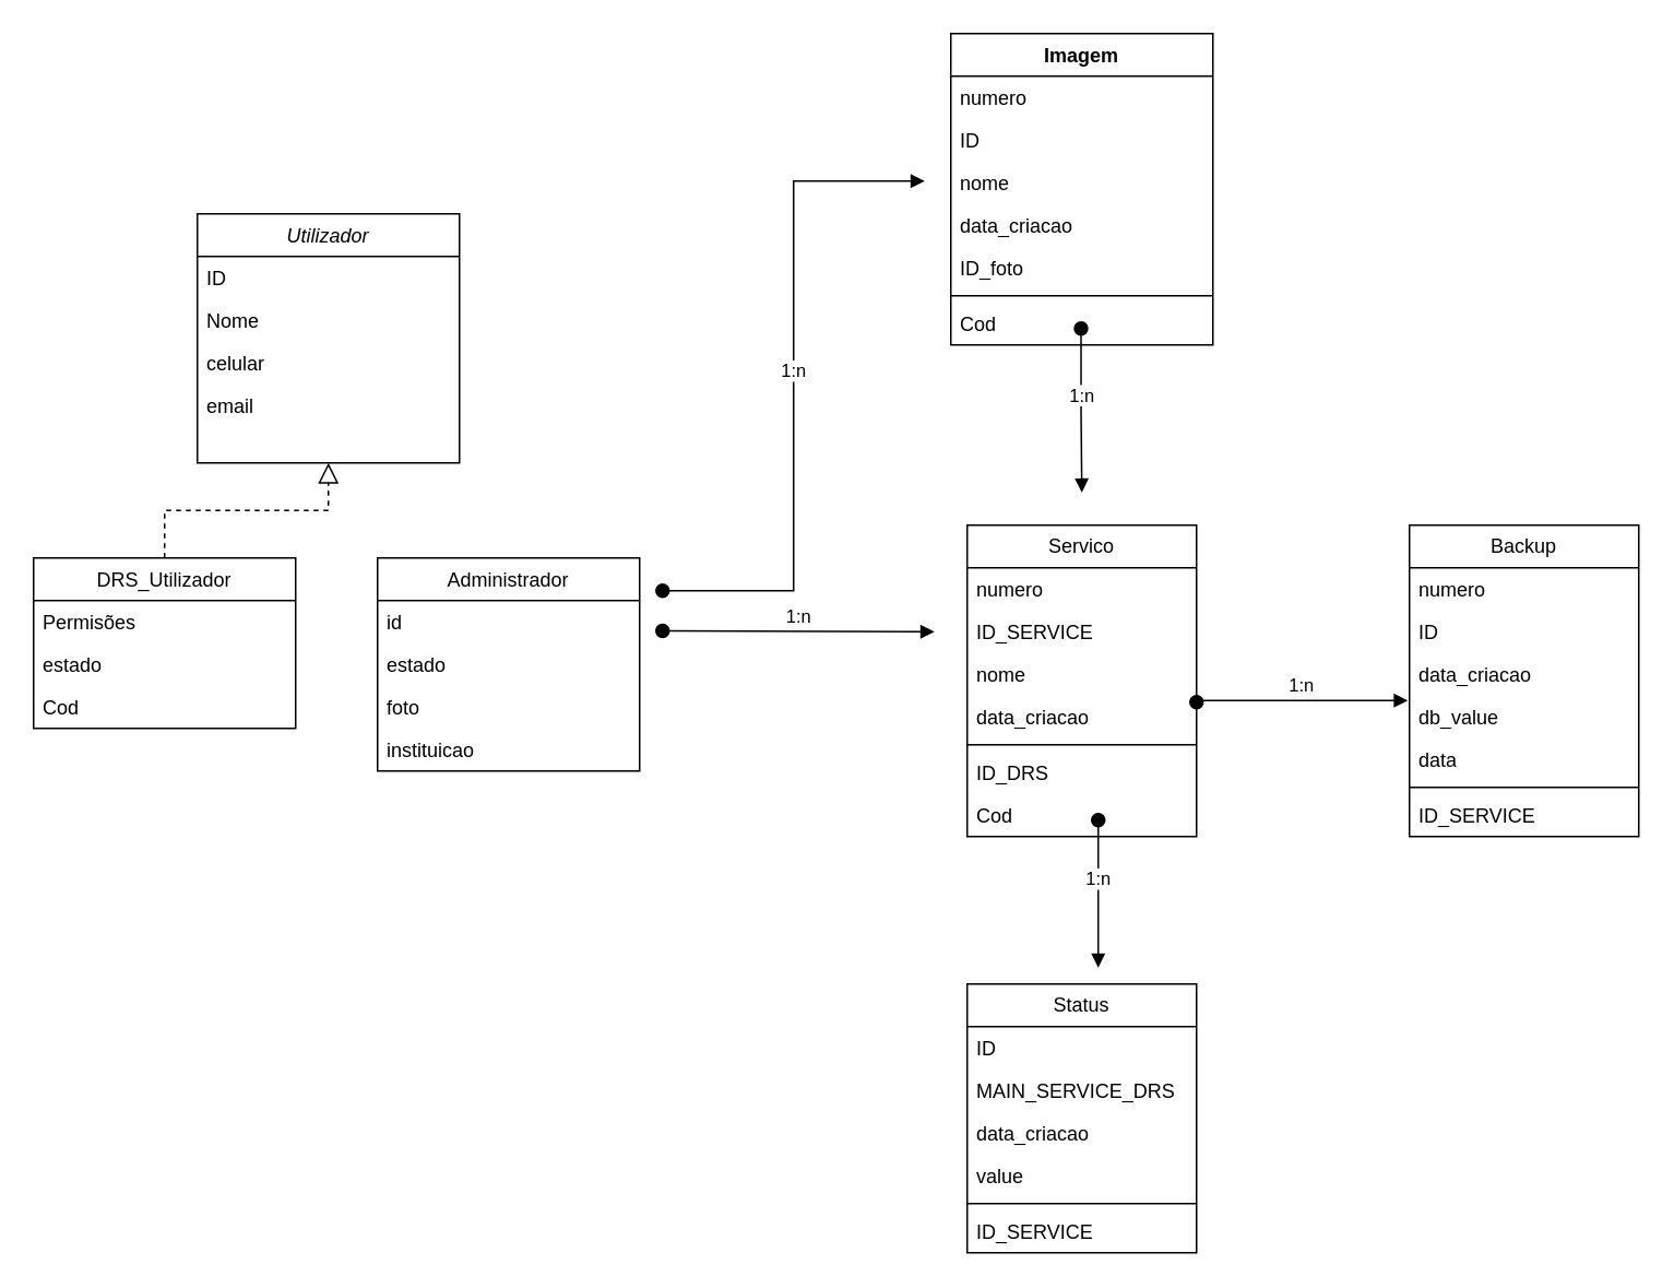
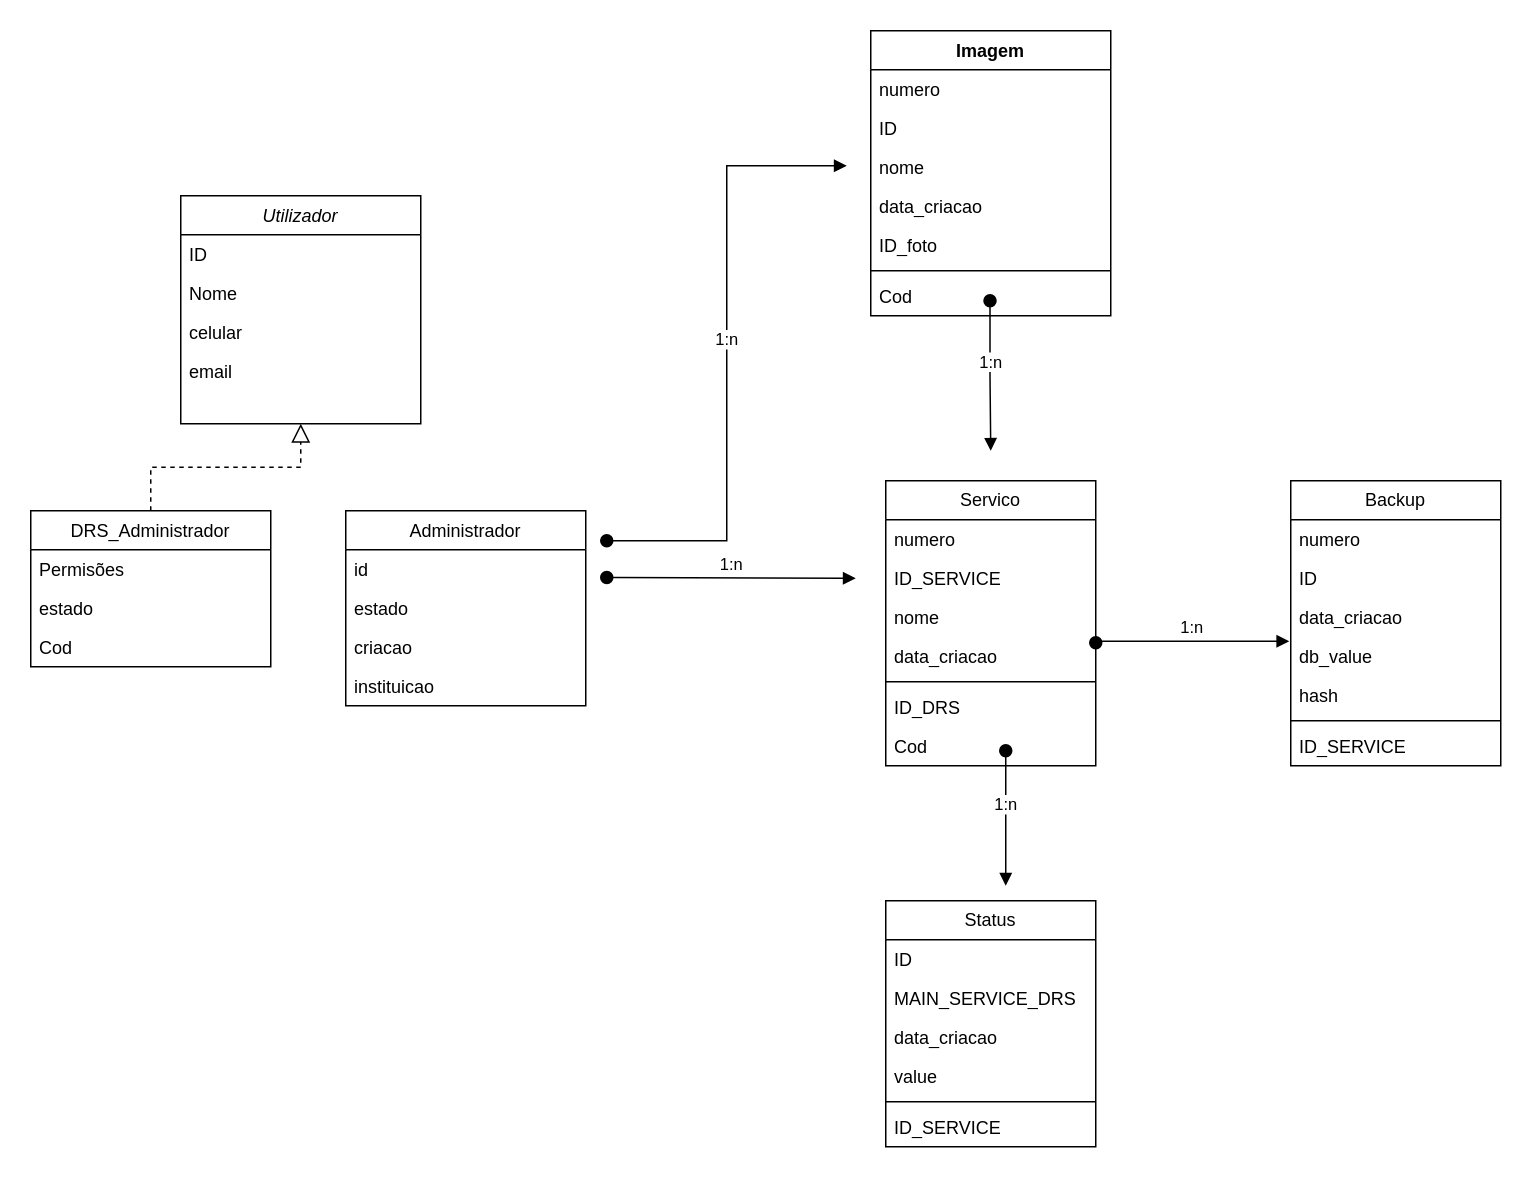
  <mxCell id="0" />
  <mxCell id="1" parent="0" />
  <mxCell id="2" value="Utilizador" style="swimlane;fontStyle=2;align=center;verticalAlign=top;childLayout=stackLayout;horizontal=1;startSize=26;horizontalStack=0;resizeParent=1;resizeLast=0;collapsible=1;marginBottom=0;rounded=0;shadow=0;strokeWidth=1;" parent="1" vertex="1"><mxGeometry x="120" y="130" width="160" height="152" as="geometry"><mxRectangle x="230" y="140" width="160" height="26" as="alternateBounds" /></mxGeometry></mxCell>
  <mxCell id="3" value="ID" style="text;align=left;verticalAlign=top;spacingLeft=4;spacingRight=4;overflow=hidden;rotatable=0;points=[[0,0.5],[1,0.5]];portConstraint=eastwest;rounded=0;shadow=0;html=0;" parent="2" vertex="1"><mxGeometry y="26" width="160" height="26" as="geometry" /></mxCell>
  <mxCell id="4" value="Nome" style="text;align=left;verticalAlign=top;spacingLeft=4;spacingRight=4;overflow=hidden;rotatable=0;points=[[0,0.5],[1,0.5]];portConstraint=eastwest;" parent="2" vertex="1"><mxGeometry y="52" width="160" height="26" as="geometry" /></mxCell>
  <mxCell id="5" value="celular" style="text;align=left;verticalAlign=top;spacingLeft=4;spacingRight=4;overflow=hidden;rotatable=0;points=[[0,0.5],[1,0.5]];portConstraint=eastwest;rounded=0;shadow=0;html=0;" parent="2" vertex="1"><mxGeometry y="78" width="160" height="26" as="geometry" /></mxCell>
  <mxCell id="6" value="email" style="text;align=left;verticalAlign=top;spacingLeft=4;spacingRight=4;overflow=hidden;rotatable=0;points=[[0,0.5],[1,0.5]];portConstraint=eastwest;rounded=0;shadow=0;html=0;" parent="2" vertex="1"><mxGeometry y="104" width="160" height="26" as="geometry" /></mxCell>
- <mxCell id="7" value="DRS_Utilizador" style="swimlane;fontStyle=0;align=center;verticalAlign=top;childLayout=stackLayout;horizontal=1;startSize=26;horizontalStack=0;resizeParent=1;resizeLast=0;collapsible=1;marginBottom=0;rounded=0;shadow=0;strokeWidth=1;" parent="1" vertex="1"><mxGeometry x="20" y="340" width="160" height="104" as="geometry"><mxRectangle x="130" y="380" width="160" height="26" as="alternateBounds" /></mxGeometry></mxCell>
+ <mxCell id="7" value="DRS_Administrador" style="swimlane;fontStyle=0;align=center;verticalAlign=top;childLayout=stackLayout;horizontal=1;startSize=26;horizontalStack=0;resizeParent=1;resizeLast=0;collapsible=1;marginBottom=0;rounded=0;shadow=0;strokeWidth=1;" parent="1" vertex="1"><mxGeometry x="20" y="340" width="160" height="104" as="geometry"><mxRectangle x="130" y="380" width="160" height="26" as="alternateBounds" /></mxGeometry></mxCell>
  <mxCell id="8" value="Permisões" style="text;align=left;verticalAlign=top;spacingLeft=4;spacingRight=4;overflow=hidden;rotatable=0;points=[[0,0.5],[1,0.5]];portConstraint=eastwest;" parent="7" vertex="1"><mxGeometry y="26" width="160" height="26" as="geometry" /></mxCell>
  <mxCell id="9" value="estado" style="text;align=left;verticalAlign=top;spacingLeft=4;spacingRight=4;overflow=hidden;rotatable=0;points=[[0,0.5],[1,0.5]];portConstraint=eastwest;rounded=0;shadow=0;html=0;" parent="7" vertex="1"><mxGeometry y="52" width="160" height="26" as="geometry" /></mxCell>
  <mxCell id="10" value="Cod" style="text;align=left;verticalAlign=top;spacingLeft=4;spacingRight=4;overflow=hidden;rotatable=0;points=[[0,0.5],[1,0.5]];portConstraint=eastwest;rounded=0;shadow=0;html=0;" parent="7" vertex="1"><mxGeometry y="78" width="160" height="26" as="geometry" /></mxCell>
  <mxCell id="11" value="" style="endArrow=block;endSize=10;endFill=0;shadow=0;strokeWidth=1;rounded=0;edgeStyle=elbowEdgeStyle;elbow=vertical;dashed=1;" parent="1" source="7" target="2" edge="1"><mxGeometry width="160" relative="1" as="geometry"><mxPoint x="100" y="183" as="sourcePoint" /><mxPoint x="100" y="183" as="targetPoint" /></mxGeometry></mxCell>
  <mxCell id="12" value="Administrador" style="swimlane;fontStyle=0;align=center;verticalAlign=top;childLayout=stackLayout;horizontal=1;startSize=26;horizontalStack=0;resizeParent=1;resizeLast=0;collapsible=1;marginBottom=0;rounded=0;shadow=0;strokeWidth=1;" parent="1" vertex="1"><mxGeometry x="230" y="340" width="160" height="130" as="geometry"><mxRectangle x="340" y="380" width="170" height="26" as="alternateBounds" /></mxGeometry></mxCell>
  <mxCell id="13" value="id" style="text;align=left;verticalAlign=top;spacingLeft=4;spacingRight=4;overflow=hidden;rotatable=0;points=[[0,0.5],[1,0.5]];portConstraint=eastwest;" parent="12" vertex="1"><mxGeometry y="26" width="160" height="26" as="geometry" /></mxCell>
  <mxCell id="14" value="estado" style="text;align=left;verticalAlign=top;spacingLeft=4;spacingRight=4;overflow=hidden;rotatable=0;points=[[0,0.5],[1,0.5]];portConstraint=eastwest;" parent="12" vertex="1"><mxGeometry y="52" width="160" height="26" as="geometry" /></mxCell>
- <mxCell id="15" value="foto" style="text;align=left;verticalAlign=top;spacingLeft=4;spacingRight=4;overflow=hidden;rotatable=0;points=[[0,0.5],[1,0.5]];portConstraint=eastwest;" vertex="1" parent="12"><mxGeometry y="78" width="160" height="26" as="geometry" /></mxCell>
+ <mxCell id="15" value="criacao" style="text;align=left;verticalAlign=top;spacingLeft=4;spacingRight=4;overflow=hidden;rotatable=0;points=[[0,0.5],[1,0.5]];portConstraint=eastwest;" vertex="1" parent="12"><mxGeometry y="78" width="160" height="26" as="geometry" /></mxCell>
  <mxCell id="16" value="instituicao" style="text;align=left;verticalAlign=top;spacingLeft=4;spacingRight=4;overflow=hidden;rotatable=0;points=[[0,0.5],[1,0.5]];portConstraint=eastwest;" vertex="1" parent="12"><mxGeometry y="104" width="160" height="26" as="geometry" /></mxCell>
  <mxCell id="17" value="Imagem" style="swimlane;fontStyle=1;align=center;verticalAlign=top;childLayout=stackLayout;horizontal=1;startSize=26;horizontalStack=0;resizeParent=1;resizeParentMax=0;resizeLast=0;collapsible=1;marginBottom=0;whiteSpace=wrap;html=1;" parent="1" vertex="1"><mxGeometry x="580" y="20" width="160" height="190" as="geometry" /></mxCell>
  <mxCell id="18" value="numero" style="text;strokeColor=none;fillColor=none;align=left;verticalAlign=top;spacingLeft=4;spacingRight=4;overflow=hidden;rotatable=0;points=[[0,0.5],[1,0.5]];portConstraint=eastwest;whiteSpace=wrap;html=1;" parent="17" vertex="1"><mxGeometry y="26" width="160" height="26" as="geometry" /></mxCell>
  <mxCell id="19" value="ID" style="text;strokeColor=none;fillColor=none;align=left;verticalAlign=top;spacingLeft=4;spacingRight=4;overflow=hidden;rotatable=0;points=[[0,0.5],[1,0.5]];portConstraint=eastwest;whiteSpace=wrap;html=1;" parent="17" vertex="1"><mxGeometry y="52" width="160" height="26" as="geometry" /></mxCell>
  <mxCell id="20" value="nome" style="text;strokeColor=none;fillColor=none;align=left;verticalAlign=top;spacingLeft=4;spacingRight=4;overflow=hidden;rotatable=0;points=[[0,0.5],[1,0.5]];portConstraint=eastwest;whiteSpace=wrap;html=1;" parent="17" vertex="1"><mxGeometry y="78" width="160" height="26" as="geometry" /></mxCell>
  <mxCell id="21" value="data_criacao" style="text;strokeColor=none;fillColor=none;align=left;verticalAlign=top;spacingLeft=4;spacingRight=4;overflow=hidden;rotatable=0;points=[[0,0.5],[1,0.5]];portConstraint=eastwest;whiteSpace=wrap;html=1;" parent="17" vertex="1"><mxGeometry y="104" width="160" height="26" as="geometry" /></mxCell>
  <mxCell id="22" value="ID_foto" style="text;strokeColor=none;fillColor=none;align=left;verticalAlign=top;spacingLeft=4;spacingRight=4;overflow=hidden;rotatable=0;points=[[0,0.5],[1,0.5]];portConstraint=eastwest;whiteSpace=wrap;html=1;" parent="17" vertex="1"><mxGeometry y="130" width="160" height="26" as="geometry" /></mxCell>
  <mxCell id="23" value="" style="line;strokeWidth=1;fillColor=none;align=left;verticalAlign=middle;spacingTop=-1;spacingLeft=3;spacingRight=3;rotatable=0;labelPosition=right;points=[];portConstraint=eastwest;strokeColor=inherit;" parent="17" vertex="1"><mxGeometry y="156" width="160" height="8" as="geometry" /></mxCell>
  <mxCell id="24" value="Cod" style="text;strokeColor=none;fillColor=none;align=left;verticalAlign=top;spacingLeft=4;spacingRight=4;overflow=hidden;rotatable=0;points=[[0,0.5],[1,0.5]];portConstraint=eastwest;whiteSpace=wrap;html=1;" parent="17" vertex="1"><mxGeometry y="164" width="160" height="26" as="geometry" /></mxCell>
  <mxCell id="25" value="1:n" style="html=1;verticalAlign=bottom;startArrow=oval;startFill=1;endArrow=block;startSize=8;edgeStyle=elbowEdgeStyle;elbow=horizontal;curved=0;rounded=0;" parent="1" edge="1"><mxGeometry width="60" relative="1" as="geometry"><mxPoint x="404" y="360" as="sourcePoint" /><mxPoint x="564" y="110" as="targetPoint" /></mxGeometry></mxCell>
  <mxCell id="26" value="Servico" style="swimlane;fontStyle=0;childLayout=stackLayout;horizontal=1;startSize=26;fillColor=none;horizontalStack=0;resizeParent=1;resizeParentMax=0;resizeLast=0;collapsible=1;marginBottom=0;whiteSpace=wrap;html=1;" parent="1" vertex="1"><mxGeometry x="590" y="320" width="140" height="190" as="geometry" /></mxCell>
  <mxCell id="27" value="numero" style="text;strokeColor=none;fillColor=none;align=left;verticalAlign=top;spacingLeft=4;spacingRight=4;overflow=hidden;rotatable=0;points=[[0,0.5],[1,0.5]];portConstraint=eastwest;whiteSpace=wrap;html=1;" parent="26" vertex="1"><mxGeometry y="26" width="140" height="26" as="geometry" /></mxCell>
  <mxCell id="28" value="ID_SERVICE" style="text;strokeColor=none;fillColor=none;align=left;verticalAlign=top;spacingLeft=4;spacingRight=4;overflow=hidden;rotatable=0;points=[[0,0.5],[1,0.5]];portConstraint=eastwest;whiteSpace=wrap;html=1;" parent="26" vertex="1"><mxGeometry y="52" width="140" height="26" as="geometry" /></mxCell>
  <mxCell id="29" value="nome" style="text;strokeColor=none;fillColor=none;align=left;verticalAlign=top;spacingLeft=4;spacingRight=4;overflow=hidden;rotatable=0;points=[[0,0.5],[1,0.5]];portConstraint=eastwest;whiteSpace=wrap;html=1;" parent="26" vertex="1"><mxGeometry y="78" width="140" height="26" as="geometry" /></mxCell>
  <mxCell id="30" value="data_criacao" style="text;strokeColor=none;fillColor=none;align=left;verticalAlign=top;spacingLeft=4;spacingRight=4;overflow=hidden;rotatable=0;points=[[0,0.5],[1,0.5]];portConstraint=eastwest;whiteSpace=wrap;html=1;" parent="26" vertex="1"><mxGeometry y="104" width="140" height="26" as="geometry" /></mxCell>
  <mxCell id="31" value="" style="line;strokeWidth=1;fillColor=none;align=left;verticalAlign=middle;spacingTop=-1;spacingLeft=3;spacingRight=3;rotatable=0;labelPosition=right;points=[];portConstraint=eastwest;strokeColor=inherit;" parent="26" vertex="1"><mxGeometry y="130" width="140" height="8" as="geometry" /></mxCell>
  <mxCell id="32" value="ID_DRS" style="text;strokeColor=none;fillColor=none;align=left;verticalAlign=top;spacingLeft=4;spacingRight=4;overflow=hidden;rotatable=0;points=[[0,0.5],[1,0.5]];portConstraint=eastwest;whiteSpace=wrap;html=1;" parent="26" vertex="1"><mxGeometry y="138" width="140" height="26" as="geometry" /></mxCell>
  <mxCell id="33" value="Cod" style="text;strokeColor=none;fillColor=none;align=left;verticalAlign=top;spacingLeft=4;spacingRight=4;overflow=hidden;rotatable=0;points=[[0,0.5],[1,0.5]];portConstraint=eastwest;whiteSpace=wrap;html=1;" parent="26" vertex="1"><mxGeometry y="164" width="140" height="26" as="geometry" /></mxCell>
  <mxCell id="34" value="1:n" style="html=1;verticalAlign=bottom;startArrow=oval;startFill=1;endArrow=block;startSize=8;edgeStyle=elbowEdgeStyle;elbow=vertical;curved=0;rounded=0;" parent="1" edge="1"><mxGeometry width="60" relative="1" as="geometry"><mxPoint x="404" y="384.5" as="sourcePoint" /><mxPoint x="570" y="385" as="targetPoint" /></mxGeometry></mxCell>
  <mxCell id="35" value="Status" style="swimlane;fontStyle=0;childLayout=stackLayout;horizontal=1;startSize=26;fillColor=none;horizontalStack=0;resizeParent=1;resizeParentMax=0;resizeLast=0;collapsible=1;marginBottom=0;whiteSpace=wrap;html=1;" parent="1" vertex="1"><mxGeometry x="590" y="600" width="140" height="164" as="geometry" /></mxCell>
  <mxCell id="36" value="ID" style="text;strokeColor=none;fillColor=none;align=left;verticalAlign=top;spacingLeft=4;spacingRight=4;overflow=hidden;rotatable=0;points=[[0,0.5],[1,0.5]];portConstraint=eastwest;whiteSpace=wrap;html=1;" parent="35" vertex="1"><mxGeometry y="26" width="140" height="26" as="geometry" /></mxCell>
  <mxCell id="37" value="MAIN_SERVICE_DRS" style="text;strokeColor=none;fillColor=none;align=left;verticalAlign=top;spacingLeft=4;spacingRight=4;overflow=hidden;rotatable=0;points=[[0,0.5],[1,0.5]];portConstraint=eastwest;whiteSpace=wrap;html=1;" parent="35" vertex="1"><mxGeometry y="52" width="140" height="26" as="geometry" /></mxCell>
  <mxCell id="38" value="data_criacao" style="text;strokeColor=none;fillColor=none;align=left;verticalAlign=top;spacingLeft=4;spacingRight=4;overflow=hidden;rotatable=0;points=[[0,0.5],[1,0.5]];portConstraint=eastwest;whiteSpace=wrap;html=1;" parent="35" vertex="1"><mxGeometry y="78" width="140" height="26" as="geometry" /></mxCell>
  <mxCell id="39" value="value" style="text;strokeColor=none;fillColor=none;align=left;verticalAlign=top;spacingLeft=4;spacingRight=4;overflow=hidden;rotatable=0;points=[[0,0.5],[1,0.5]];portConstraint=eastwest;whiteSpace=wrap;html=1;" parent="35" vertex="1"><mxGeometry y="104" width="140" height="26" as="geometry" /></mxCell>
  <mxCell id="40" value="" style="line;strokeWidth=1;fillColor=none;align=left;verticalAlign=middle;spacingTop=-1;spacingLeft=3;spacingRight=3;rotatable=0;labelPosition=right;points=[];portConstraint=eastwest;strokeColor=inherit;" parent="35" vertex="1"><mxGeometry y="130" width="140" height="8" as="geometry" /></mxCell>
  <mxCell id="41" value="ID_SERVICE" style="text;strokeColor=none;fillColor=none;align=left;verticalAlign=top;spacingLeft=4;spacingRight=4;overflow=hidden;rotatable=0;points=[[0,0.5],[1,0.5]];portConstraint=eastwest;whiteSpace=wrap;html=1;" parent="35" vertex="1"><mxGeometry y="138" width="140" height="26" as="geometry" /></mxCell>
  <mxCell id="42" value="1:n" style="html=1;verticalAlign=bottom;startArrow=oval;startFill=1;endArrow=block;startSize=8;edgeStyle=elbowEdgeStyle;elbow=vertical;curved=0;rounded=0;" parent="1" edge="1"><mxGeometry width="60" relative="1" as="geometry"><mxPoint x="670" y="500" as="sourcePoint" /><mxPoint x="670" y="590" as="targetPoint" /></mxGeometry></mxCell>
  <mxCell id="43" value="1:n" style="html=1;verticalAlign=bottom;startArrow=oval;startFill=1;endArrow=block;startSize=8;edgeStyle=elbowEdgeStyle;elbow=vertical;curved=0;rounded=0;" parent="1" edge="1"><mxGeometry width="60" relative="1" as="geometry"><mxPoint x="659.5" y="200" as="sourcePoint" /><mxPoint x="660" y="300" as="targetPoint" /></mxGeometry></mxCell>
  <mxCell id="44" value="Backup" style="swimlane;fontStyle=0;childLayout=stackLayout;horizontal=1;startSize=26;fillColor=none;horizontalStack=0;resizeParent=1;resizeParentMax=0;resizeLast=0;collapsible=1;marginBottom=0;whiteSpace=wrap;html=1;" parent="1" vertex="1"><mxGeometry x="860" y="320" width="140" height="190" as="geometry" /></mxCell>
  <mxCell id="45" value="numero" style="text;strokeColor=none;fillColor=none;align=left;verticalAlign=top;spacingLeft=4;spacingRight=4;overflow=hidden;rotatable=0;points=[[0,0.5],[1,0.5]];portConstraint=eastwest;whiteSpace=wrap;html=1;" parent="44" vertex="1"><mxGeometry y="26" width="140" height="26" as="geometry" /></mxCell>
  <mxCell id="46" value="ID" style="text;strokeColor=none;fillColor=none;align=left;verticalAlign=top;spacingLeft=4;spacingRight=4;overflow=hidden;rotatable=0;points=[[0,0.5],[1,0.5]];portConstraint=eastwest;whiteSpace=wrap;html=1;" parent="44" vertex="1"><mxGeometry y="52" width="140" height="26" as="geometry" /></mxCell>
  <mxCell id="47" value="data_criacao" style="text;strokeColor=none;fillColor=none;align=left;verticalAlign=top;spacingLeft=4;spacingRight=4;overflow=hidden;rotatable=0;points=[[0,0.5],[1,0.5]];portConstraint=eastwest;whiteSpace=wrap;html=1;" parent="44" vertex="1"><mxGeometry y="78" width="140" height="26" as="geometry" /></mxCell>
  <mxCell id="48" value="db_value" style="text;strokeColor=none;fillColor=none;align=left;verticalAlign=top;spacingLeft=4;spacingRight=4;overflow=hidden;rotatable=0;points=[[0,0.5],[1,0.5]];portConstraint=eastwest;whiteSpace=wrap;html=1;" parent="44" vertex="1"><mxGeometry y="104" width="140" height="26" as="geometry" /></mxCell>
- <mxCell id="49" value="data" style="text;strokeColor=none;fillColor=none;align=left;verticalAlign=top;spacingLeft=4;spacingRight=4;overflow=hidden;rotatable=0;points=[[0,0.5],[1,0.5]];portConstraint=eastwest;whiteSpace=wrap;html=1;" parent="44" vertex="1"><mxGeometry y="130" width="140" height="26" as="geometry" /></mxCell>
+ <mxCell id="49" value="hash" style="text;strokeColor=none;fillColor=none;align=left;verticalAlign=top;spacingLeft=4;spacingRight=4;overflow=hidden;rotatable=0;points=[[0,0.5],[1,0.5]];portConstraint=eastwest;whiteSpace=wrap;html=1;" parent="44" vertex="1"><mxGeometry y="130" width="140" height="26" as="geometry" /></mxCell>
  <mxCell id="50" value="" style="line;strokeWidth=1;fillColor=none;align=left;verticalAlign=middle;spacingTop=-1;spacingLeft=3;spacingRight=3;rotatable=0;labelPosition=right;points=[];portConstraint=eastwest;strokeColor=inherit;" parent="44" vertex="1"><mxGeometry y="156" width="140" height="8" as="geometry" /></mxCell>
  <mxCell id="51" value="ID_SERVICE" style="text;strokeColor=none;fillColor=none;align=left;verticalAlign=top;spacingLeft=4;spacingRight=4;overflow=hidden;rotatable=0;points=[[0,0.5],[1,0.5]];portConstraint=eastwest;whiteSpace=wrap;html=1;" parent="44" vertex="1"><mxGeometry y="164" width="140" height="26" as="geometry" /></mxCell>
  <mxCell id="52" value="1:n" style="html=1;verticalAlign=bottom;startArrow=oval;startFill=1;endArrow=block;startSize=8;edgeStyle=elbowEdgeStyle;elbow=vertical;curved=0;rounded=0;exitX=1;exitY=0.154;exitDx=0;exitDy=0;exitPerimeter=0;entryX=-0.007;entryY=0.115;entryDx=0;entryDy=0;entryPerimeter=0;" parent="1" source="30" target="48" edge="1"><mxGeometry width="60" relative="1" as="geometry"><mxPoint x="750" y="402" as="sourcePoint" /><mxPoint x="850" y="402" as="targetPoint" /></mxGeometry></mxCell>
